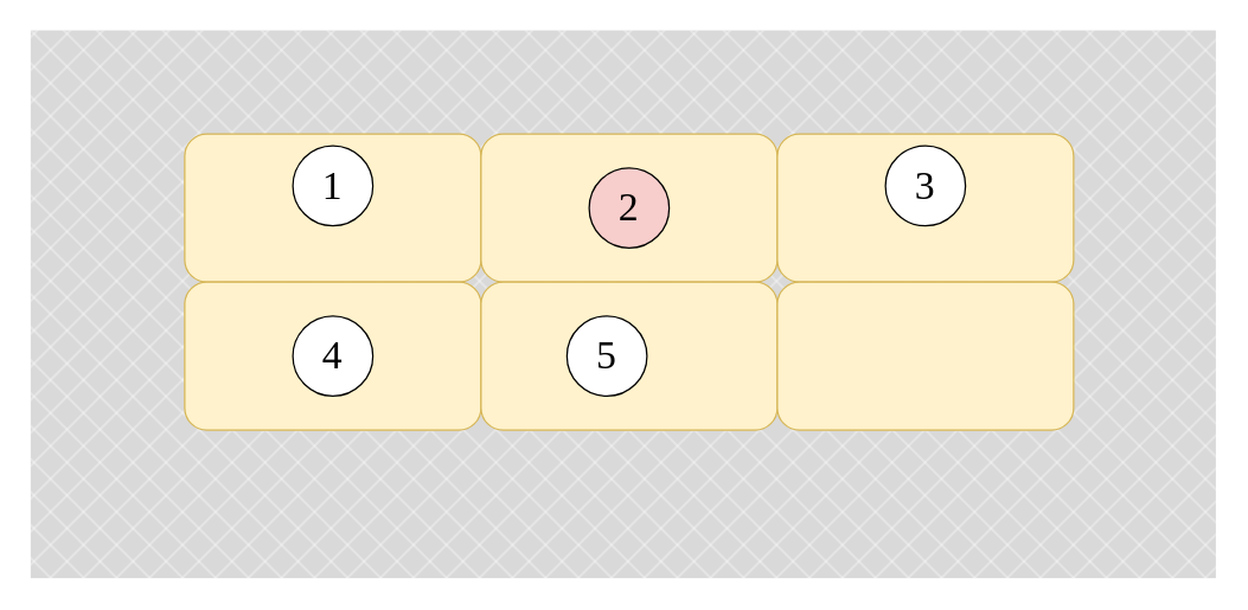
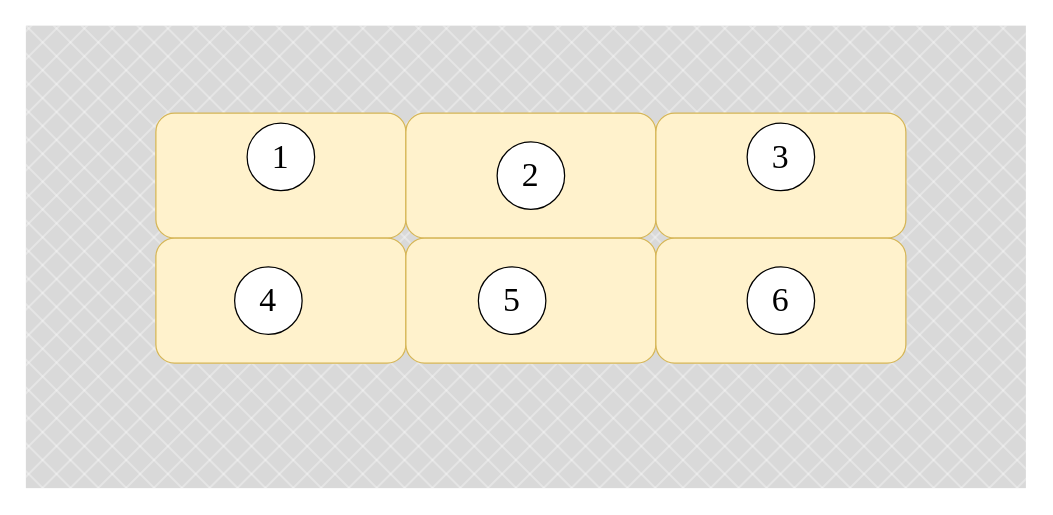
  <mxCell id="0" />
  <mxCell id="1" parent="0" />
  <mxCell id="2" value="" style="rounded=0;whiteSpace=wrap;html=1;fillColor=#D9D9D9;fillStyle=solid;strokeColor=none;" vertex="1" parent="1"><mxGeometry x="20" y="20" width="800" height="370" as="geometry" /></mxCell>
  <mxCell id="3" value="" style="rounded=0;whiteSpace=wrap;html=1;fillStyle=cross-hatch;strokeColor=none;fillColor=#FFFFFF;gradientColor=none;" vertex="1" parent="1"><mxGeometry x="20" y="20" width="800" height="370" as="geometry" /></mxCell>
  <mxCell id="4" value="" style="rounded=1;whiteSpace=wrap;html=1;fillColor=#fff2cc;strokeColor=#d6b656;" vertex="1" parent="1"><mxGeometry x="124" y="90" width="200" height="100" as="geometry" /></mxCell>
  <mxCell id="5" value="" style="rounded=1;whiteSpace=wrap;html=1;fillColor=#fff2cc;strokeColor=#d6b656;" vertex="1" parent="1"><mxGeometry x="324" y="90" width="200" height="100" as="geometry" /></mxCell>
  <mxCell id="6" value="" style="rounded=1;whiteSpace=wrap;html=1;fillColor=#fff2cc;strokeColor=#d6b656;" vertex="1" parent="1"><mxGeometry x="524" y="90" width="200" height="100" as="geometry" /></mxCell>
  <mxCell id="7" value="" style="rounded=1;whiteSpace=wrap;html=1;fillColor=#fff2cc;strokeColor=#d6b656;" vertex="1" parent="1"><mxGeometry x="124" y="190" width="200" height="100" as="geometry" /></mxCell>
  <mxCell id="8" value="" style="rounded=1;whiteSpace=wrap;html=1;fillColor=#fff2cc;strokeColor=#d6b656;" vertex="1" parent="1"><mxGeometry x="324" y="190" width="200" height="100" as="geometry" /></mxCell>
  <mxCell id="9" value="" style="rounded=1;whiteSpace=wrap;html=1;fillColor=#fff2cc;strokeColor=#d6b656;" vertex="1" parent="1"><mxGeometry x="524" y="190" width="200" height="100" as="geometry" /></mxCell>
  <mxCell id="10" value="&lt;font style=&quot;font-size: 27px;&quot; face=&quot;Comic Sans MS&quot;&gt;1&lt;/font&gt;" style="ellipse;whiteSpace=wrap;html=1;aspect=fixed;fillStyle=solid;" vertex="1" parent="1"><mxGeometry x="197" y="98" width="54" height="54" as="geometry" /></mxCell>
- <mxCell id="11" value="&lt;font face=&quot;Comic Sans MS&quot; style=&quot;font-size: 27px;&quot;&gt;2&lt;/font&gt;" style="ellipse;whiteSpace=wrap;html=1;aspect=fixed;fillStyle=solid;fillColor=#f8cecc;" vertex="1" parent="1"><mxGeometry x="397" y="113" width="54" height="54" as="geometry" /></mxCell>
+ <mxCell id="11" value="&lt;font face=&quot;Comic Sans MS&quot; style=&quot;font-size: 27px;&quot;&gt;2&lt;/font&gt;" style="ellipse;whiteSpace=wrap;html=1;aspect=fixed;fillStyle=solid;" vertex="1" parent="1"><mxGeometry x="397" y="113" width="54" height="54" as="geometry" /></mxCell>
  <mxCell id="12" value="&lt;font face=&quot;Comic Sans MS&quot; style=&quot;font-size: 27px;&quot;&gt;3&lt;/font&gt;" style="ellipse;whiteSpace=wrap;html=1;aspect=fixed;fillStyle=solid;" vertex="1" parent="1"><mxGeometry x="597" y="98" width="54" height="54" as="geometry" /></mxCell>
- <mxCell id="13" value="&lt;font face=&quot;Comic Sans MS&quot; style=&quot;font-size: 27px;&quot;&gt;4&lt;/font&gt;" style="ellipse;whiteSpace=wrap;html=1;aspect=fixed;fillStyle=solid;" vertex="1" parent="1"><mxGeometry x="197" y="213" width="54" height="54" as="geometry" /></mxCell>
+ <mxCell id="13" value="&lt;font face=&quot;Comic Sans MS&quot; style=&quot;font-size: 27px;&quot;&gt;4&lt;/font&gt;" style="ellipse;whiteSpace=wrap;html=1;aspect=fixed;fillStyle=solid;" vertex="1" parent="1"><mxGeometry x="187" y="213" width="54" height="54" as="geometry" /></mxCell>
  <mxCell id="14" value="&lt;font face=&quot;Comic Sans MS&quot; style=&quot;font-size: 27px;&quot;&gt;5&lt;/font&gt;" style="ellipse;whiteSpace=wrap;html=1;aspect=fixed;fillStyle=solid;" vertex="1" parent="1"><mxGeometry x="382" y="213" width="54" height="54" as="geometry" /></mxCell>
+ <mxCell id="15" value="&lt;font face=&quot;Comic Sans MS&quot; style=&quot;font-size: 27px;&quot;&gt;6&lt;/font&gt;" style="ellipse;whiteSpace=wrap;html=1;aspect=fixed;fillStyle=solid;" vertex="1" parent="1"><mxGeometry x="597" y="213" width="54" height="54" as="geometry" /></mxCell>
